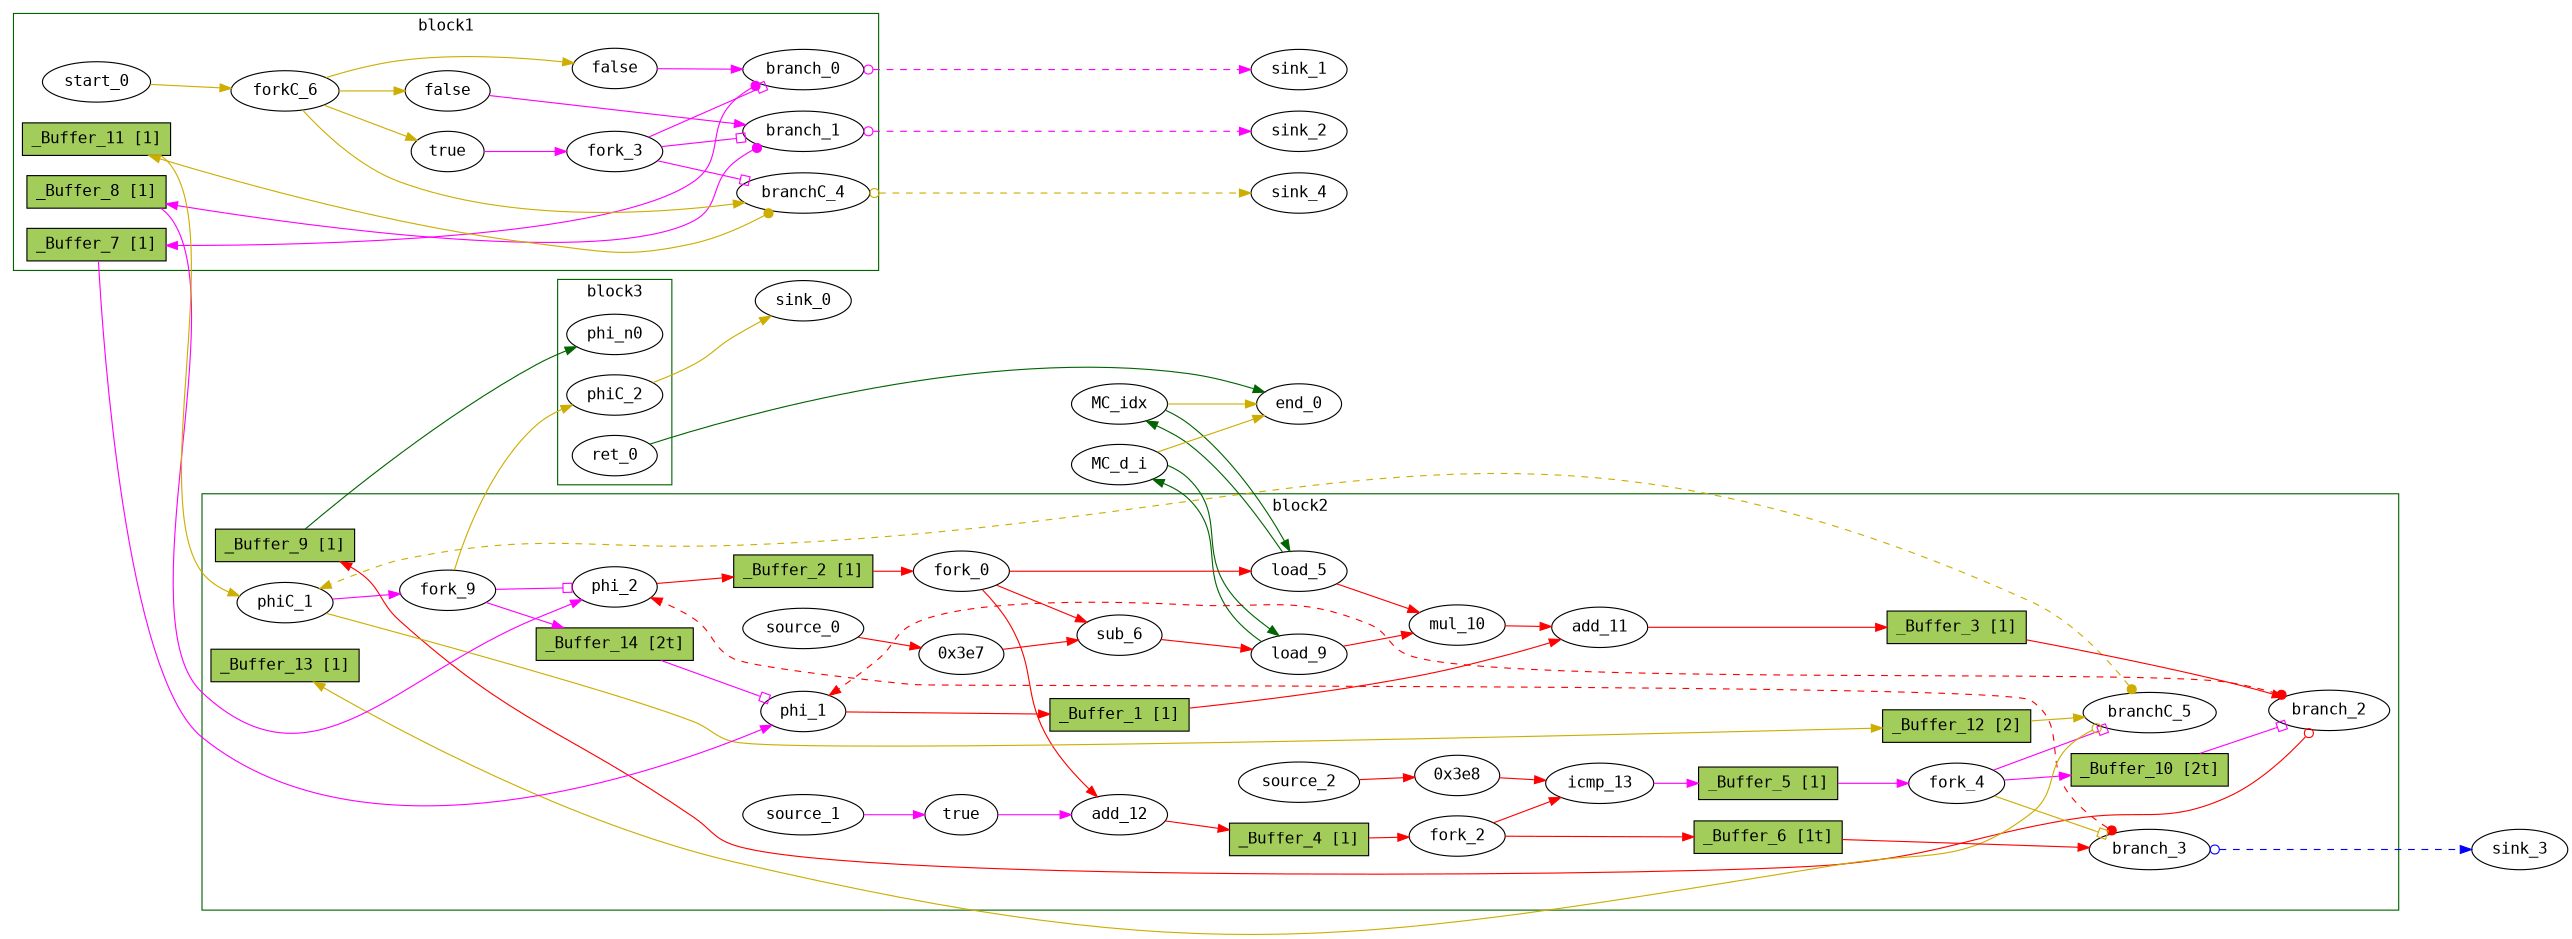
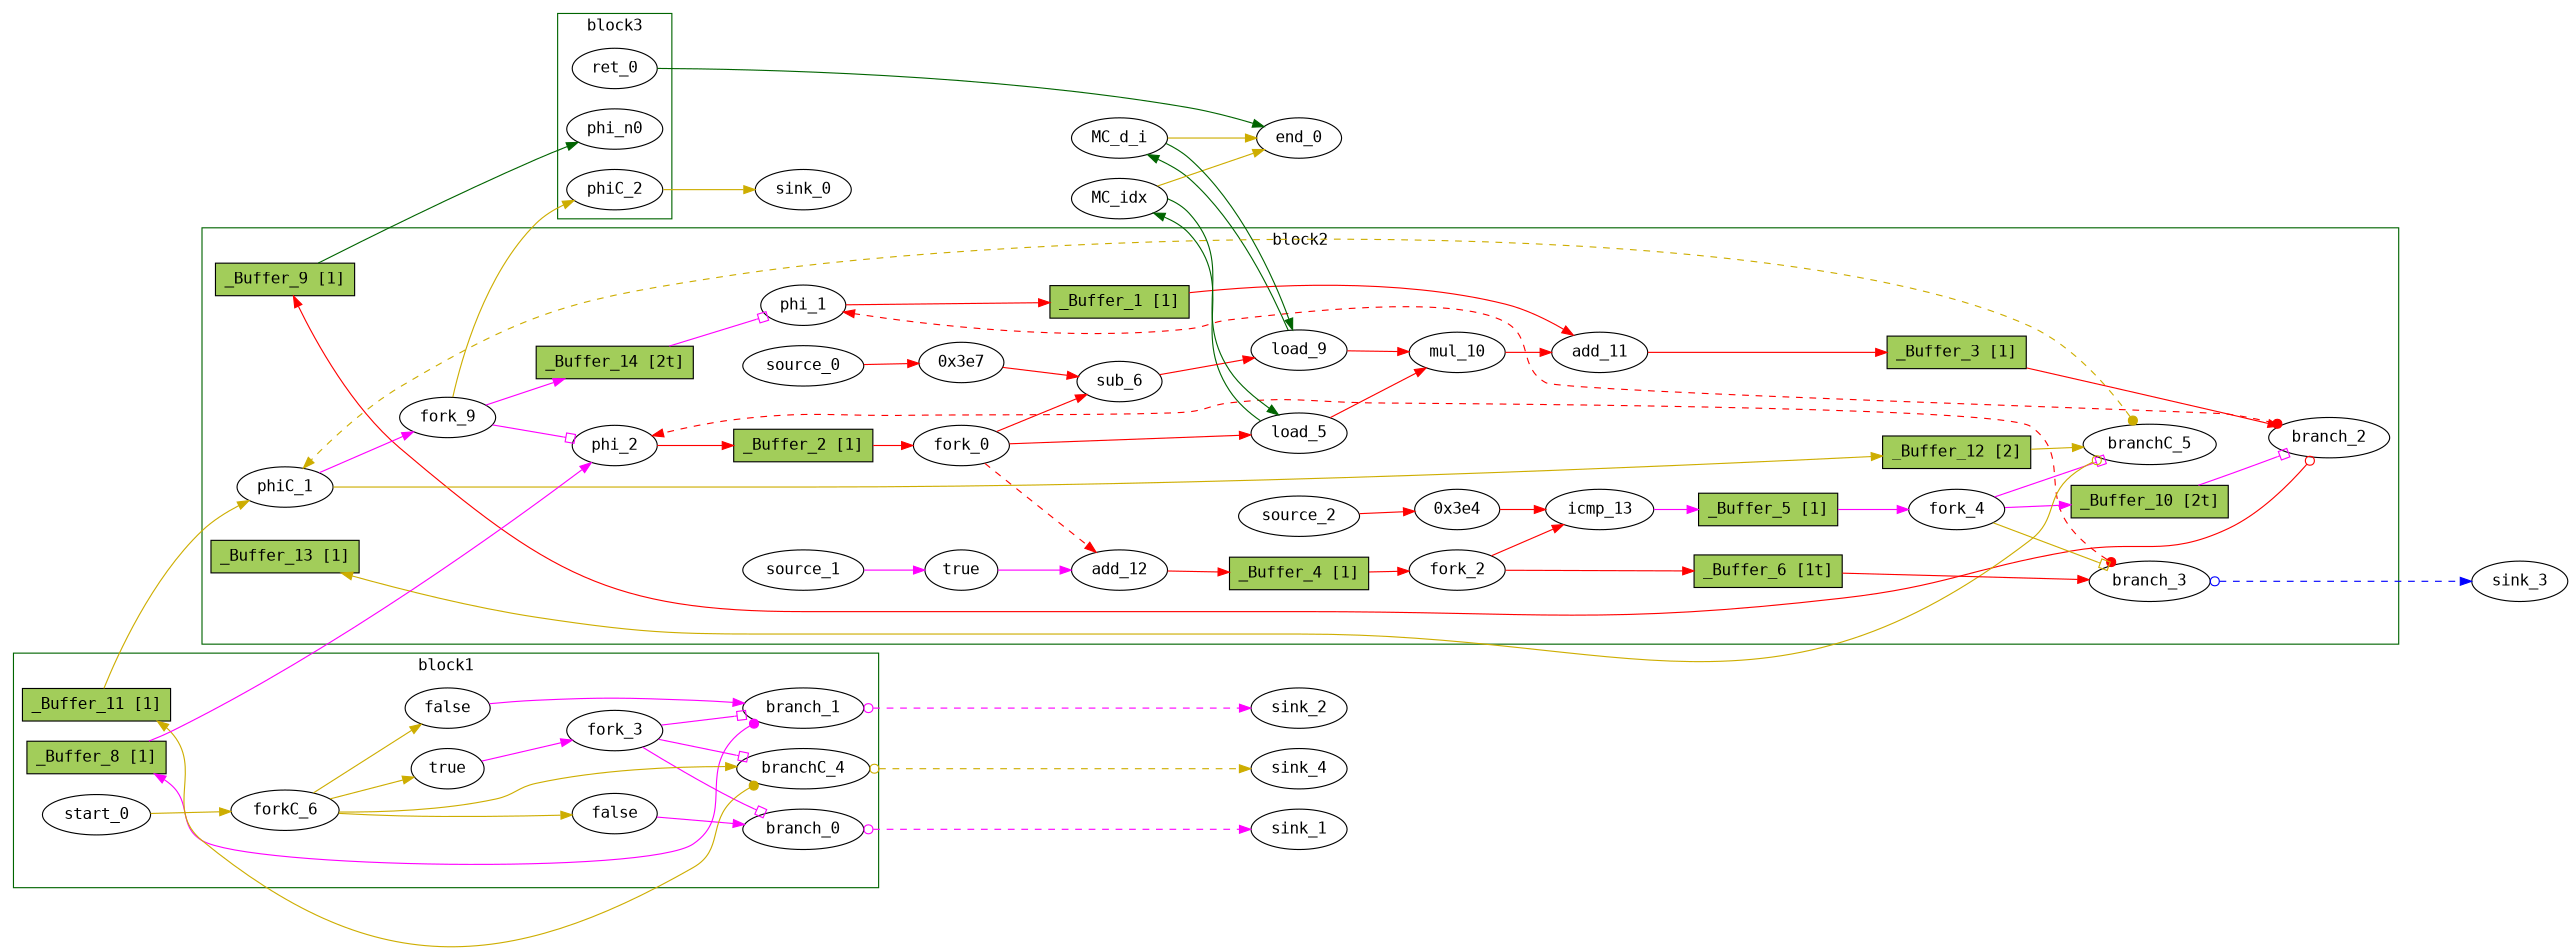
  digraph {
    fontname="DejaVu Sans Mono"
    rankdir=LR
    node [bbID=2 fontname="DejaVu Sans Mono" in="in1:1" out="out1:1" shape=oval type=Buffer]
    edge [arrowhead=normal color=red fontname="DejaVu Sans Mono" from=out1 to=in1]
    phi_1 [delay=1.918 in="in1?:1 in2:32 in3:32" out="out1:32" retimingDiff=1.66667 type=Mux]
    phi_2 [delay=1.918 in="in1?:1 in2:10 in3:10" out="out1:10" type=Mux]
    load_5 [delay=1.503 in="in1:32 in2:10" latency=2 offset=0 op=mc_load_op out="out1:32 out2:10" portID=0 retimingDiff=0.666667 type=Operator]
    n4 [in="in1:10" label="0x3e7" out="out1:10" retimingDiff=0.333333 type=Constant value="0x3e7"]
    sub_6 [delay=2.683 in="in1:32 in2:32" op=sub_op out="out1:32" retimingDiff=0.333333 type=Operator]
    load_9 [delay=1.503 in="in1:32 in2:32" latency=2 offset=0 op=mc_load_op out="out1:32 out2:32" portID=0 retimingDiff=0.666667 type=Operator]
    mul_10 [delay=2.914 in="in1:32 in2:32" latency=4 op=mul_op out="out1:32" retimingDiff=1.33333 type=Operator]
    add_11 [delay=2.974 in="in1:32 in2:32" op=add_op out="out1:32" retimingDiff=2.33333 type=Operator]
    n9 [label=true retimingDiff=0.333333 type=Constant value="0x1"]
    add_12 [delay=2.974 in="in1:10 in2:10" op=add_op out="out1:10" retimingDiff=0.333333 type=Operator]
-   n11 [in="in1:10" label="0x3e8" out="out1:10" retimingDiff=0.666667 type=Constant value="0x3e8"]
+   n11 [in="in1:10" label="0x3e4" out="out1:10" retimingDiff=0.666667 type=Constant value="0x3e8"]
    icmp_13 [delay=3.42 in="in1:10 in2:10" op=icmp_ult_op retimingDiff=0.666667 type=Operator]
    fork_0 [in="in1:10" out="out1:10 out2:10 out3:10" retimingDiff=0.333333 type=Fork]
    fork_2 [in="in1:10" out="out1:10 out2:10" retimingDiff=0.666667 type=Fork]
    branch_2 [in="in1:32 in2?:1" out="out1+:32 out2-:32" retimingDiff=2.66667 type=Branch]
    branch_3 [in="in1:10 in2?:1" out="out1+:10 out2-:10" retimingDiff=1 type=Branch]
    fork_4 [out="out1:1 out2:1 out3:1" retimingDiff=1 type=Fork]
    phiC_1 [delay=1.842 in="in1:0 in2:0" out="out1:0 out2?:1" type=CntrlMerge]
    branchC_5 [in="in1:0 in2?:1" out="out1+:0 out2-:0" retimingDiff=1 type=Branch]
    source_0 [out="out1:10" retimingDiff=0.333333 type=Source in=""]
    source_1 [retimingDiff=0.333333 type=Source in=""]
    source_2 [out="out1:10" retimingDiff=0.666667 type=Source in=""]
    fork_9 [out="out1:1 out2:1" type=Fork]
    n24 [fillcolor=darkolivegreen3 height=0.4 in="in1:32" label="_Buffer_1 [1]" out="out1:32" shape=box slots=1 style=filled transparent=false]
    n25 [fillcolor=darkolivegreen3 height=0.4 in="in1:10" label="_Buffer_2 [1]" out="out1:10" shape=box slots=1 style=filled transparent=false]
    n26 [fillcolor=darkolivegreen3 height=0.4 in="in1:32" label="_Buffer_3 [1]" out="out1:32" shape=box slots=1 style=filled transparent=false]
    n27 [fillcolor=darkolivegreen3 height=0.4 in="in1:10" label="_Buffer_4 [1]" out="out1:10" shape=box slots=1 style=filled transparent=false]
    n28 [fillcolor=darkolivegreen3 height=0.4 label="_Buffer_5 [1]" shape=box slots=1 style=filled transparent=false]
    n29 [fillcolor=darkolivegreen3 height=0.4 in="in1:10" label="_Buffer_6 [1t]" out="out1:10" shape=box slots=1 style=filled transparent=true]
    n30 [fillcolor=darkolivegreen3 height=0.4 in="in1:32" label="_Buffer_9 [1]" out="out1:32" shape=box slots=1 style=filled transparent=false]
    n31 [fillcolor=darkolivegreen3 height=0.4 label="_Buffer_10 [2t]" shape=box slots=2 style=filled transparent=true]
    n32 [fillcolor=darkolivegreen3 height=0.4 in="in1:0" label="_Buffer_12 [2]" out="out1:0" shape=box slots=2 style=filled transparent=false]
    n33 [fillcolor=darkolivegreen3 height=0.4 in="in1:0" label="_Buffer_13 [1]" out="out1:0" shape=box slots=1 style=filled transparent=false]
    n34 [fillcolor=darkolivegreen3 height=0.4 label="_Buffer_14 [2t]" shape=box slots=2 style=filled transparent=true]
    n35 [bbID=1 label=true type=Constant value="0x1"]
    n36 [bbID=1 label=false type=Constant value="0x0"]
    n37 [bbID=1 label=false type=Constant value="0x0"]
    branch_0 [bbID=1 in="in1:1 in2?:1" out="out1+:1 out2-:1" type=Branch]
    branch_1 [bbID=1 in="in1:1 in2?:1" out="out1+:1 out2-:1" type=Branch]
    fork_3 [bbID=1 out="out1:1 out2:1 out3:1" type=Fork]
    start_0 [bbID=1 in="in1:0" out="out1:0" type=Entry]
    forkC_6 [bbID=1 in="in1:0" out="out1:0 out2:0 out3:0 out4:0" type=Fork]
    branchC_4 [bbID=1 in="in1:0 in2?:1" out="out1+:0 out2-:0" type=Branch]
-   n44 [bbID=1 fillcolor=darkolivegreen3 height=0.4 label="_Buffer_7 [1]" shape=box slots=1 style=filled transparent=false]
    n45 [bbID=1 fillcolor=darkolivegreen3 height=0.4 label="_Buffer_8 [1]" shape=box slots=1 style=filled transparent=false]
    n46 [bbID=1 fillcolor=darkolivegreen3 height=0.4 in="in1:0" label="_Buffer_11 [1]" out="out1:0" shape=box slots=1 style=filled transparent=false]
    ret_0 [bbID=3 in="in1:32" op=ret_op out="out1:32" type=Operator]
    phi_n0 [bbID=3 in="in1:32" out="out1:32" type=Merge]
    phiC_2 [bbID=3 delay=1.842 in="in1:0" out="out1:0" type=Merge]
    MC_idx [bbID=0 bbcount=0 in="in1:10*l0a" ldcount=1 memory=idx out="out1:32*l0d out2:0*e" stcount=0 type=MC shape=""]
    MC_d_i [bbID=0 bbcount=0 in="in1:32*l0a" ldcount=1 memory=d_i out="out1:32*l0d out2:0*e" stcount=0 type=MC shape=""]
    sink_3 [bbID=0 in="in1:10" type=Sink out=""]
    sink_1 [bbID=0 type=Sink out=""]
    sink_2 [bbID=0 type=Sink out=""]
    sink_4 [bbID=0 in="in1:0" type=Sink out=""]
    end_0 [bbID=0 in="in1:0*e in2:0*e in3:32" out="out1:32" type=Exit]
    sink_0 [bbID=0 in="in1:0" type=Sink out=""]
    subgraph cluster_1 {
      color=darkgreen
      label=block2
      phi_1
      phi_2
      load_5
      n4
      sub_6
      load_9
      mul_10
      add_11
      n9
      add_12
      n11
      icmp_13
      fork_0
      fork_2
      branch_2
      branch_3
      fork_4
      phiC_1
      branchC_5
      source_0
      source_1
      source_2
      fork_9
      n24
      n25
      n26
      n27
      n28
      n29
      n30
      n31
      n32
      n33
      n34
    }
    subgraph cluster_2 {
      color=darkgreen
      label=block1
      n35
      n36
      n37
      branch_0
      branch_1
      fork_3
      start_0
      forkC_6
      branchC_4
-     n44
      n45
      n46
    }
    subgraph cluster_3 {
      color=darkgreen
      label=block3
      ret_0
      phi_n0
      phiC_2
    }
    phi_1 -> n24
    phi_2 -> n25
    load_5 -> mul_10
    load_5 -> MC_idx [color=darkgreen from=out2]
    n4 -> sub_6
    sub_6 -> load_9 [to=in2]
    load_9 -> mul_10 [to=in2]
    load_9 -> MC_d_i [color=darkgreen from=out2]
    mul_10 -> add_11 [to=in2]
    add_11 -> n26
    n9 -> add_12 [color=magenta to=in2]
    add_12 -> n27
    n11 -> icmp_13 [to=in2]
    icmp_13 -> n28 [color=magenta]
    fork_0 -> load_5 [from=out3 to=in2]
    fork_0 -> sub_6 [to=in2]
-   fork_0 -> add_12 [from=out2]
+   fork_0 -> add_12 [from=out2 style=dashed]
    fork_2 -> icmp_13
    fork_2 -> n29 [from=out2]
    branch_2 -> phi_1 [arrowtail=dot constraint=false dir=both minlen=3 style=dashed to=in3]
    branch_2 -> n30 [arrowtail=odot constraint=false dir=both from=out2]
    branch_3 -> phi_2 [arrowtail=dot constraint=false dir=both minlen=3 style=dashed to=in3]
    branch_3 -> sink_3 [arrowtail=odot color=blue dir=both from=out2 minlen=3 style=dashed]
    fork_4 -> branch_3 [arrowhead=obox color=gold3 to=in2]
    fork_4 -> branchC_5 [arrowhead=obox color=magenta from=out3 to=in2]
    fork_4 -> n31 [color=magenta from=out2]
    phiC_1 -> fork_9 [color=magenta from=out2]
    phiC_1 -> n32 [color=gold3]
    branchC_5 -> phiC_1 [arrowtail=dot color=gold3 constraint=false dir=both minlen=3 style=dashed to=in2]
    branchC_5 -> n33 [arrowtail=odot color=gold3 constraint=false dir=both from=out2]
    source_0 -> n4
    source_1 -> n9 [color=magenta]
    source_2 -> n11
    fork_9 -> phi_2 [arrowhead=obox color=magenta from=out2]
    fork_9 -> n34 [color=magenta]
    fork_9 -> phiC_2 [color=gold3]
    n24 -> add_11
    n25 -> fork_0
    n26 -> branch_2
    n27 -> fork_2
    n28 -> fork_4 [color=magenta]
    n29 -> branch_3
    n30 -> phi_n0 [color=darkgreen]
    n31 -> branch_2 [arrowhead=obox color=magenta to=in2]
    n32 -> branchC_5 [color=gold3]
    n34 -> phi_1 [arrowhead=obox color=magenta]
    n35 -> fork_3 [color=magenta]
    n36 -> branch_0 [color=magenta]
    n37 -> branch_1 [color=magenta]
-   branch_0 -> n44 [arrowtail=dot color=magenta constraint=false dir=both]
    branch_0 -> sink_1 [arrowtail=odot color=magenta dir=both from=out2 minlen=3 style=dashed]
    branch_1 -> n45 [arrowtail=dot color=magenta constraint=false dir=both]
    branch_1 -> sink_2 [arrowtail=odot color=magenta dir=both from=out2 minlen=3 style=dashed]
    fork_3 -> branch_0 [arrowhead=obox color=magenta from=out2 to=in2]
    fork_3 -> branch_1 [arrowhead=obox color=magenta to=in2]
    fork_3 -> branchC_4 [arrowhead=obox color=magenta from=out3 to=in2]
    start_0 -> forkC_6 [color=gold3]
    forkC_6 -> n35 [color=gold3 from=out4]
    forkC_6 -> n36 [color=gold3]
    forkC_6 -> n37 [color=gold3 from=out2]
    forkC_6 -> branchC_4 [color=gold3 from=out3]
    branchC_4 -> n46 [arrowtail=dot color=gold3 constraint=false dir=both]
    branchC_4 -> sink_4 [arrowtail=odot color=gold3 dir=both from=out2 minlen=3 style=dashed]
-   n44 -> phi_1 [color=magenta to=in2]
    n45 -> phi_2 [color=magenta to=in2]
    n46 -> phiC_1 [color=gold3]
    ret_0 -> end_0 [color=darkgreen to=in3]
    phiC_2 -> sink_0 [color=gold3]
    MC_idx -> load_5 [color=darkgreen]
    MC_idx -> end_0 [color=gold3 from=out2]
    MC_d_i -> load_9 [color=darkgreen]
    MC_d_i -> end_0 [color=gold3 from=out2 to=in2]
  }
